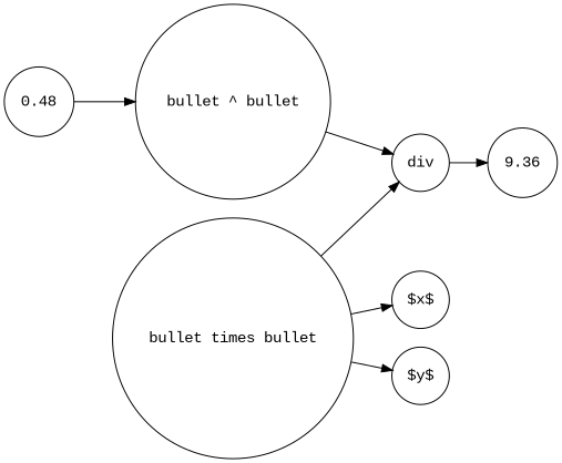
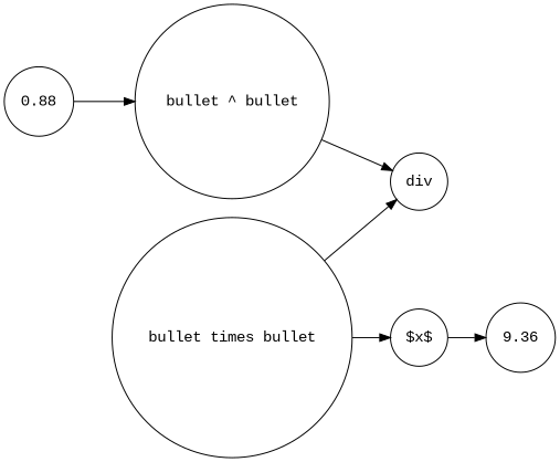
  digraph {
    fontname="Liberation Mono"
    rankdir=LR
    node [fontname="Liberation Mono" shape=circle style=n]
    edge [fontname="Liberation Mono"]
    n1 [label="\bullet ^ \bullet"]
    n2 [label="\div"]
    n3 [label=9.36]
-   n4 [label=0.48]
+   n4 [label=0.88]
    n5 [label="\bullet \times \bullet"]
    n6 [label="$x$"]
-   n7 [label="$y$"]
    n1 -> n2
-   n2 -> n3
+   n6 -> n3
    n4 -> n1
    n5 -> n2
    n5 -> n6
-   n5 -> n7
  }
